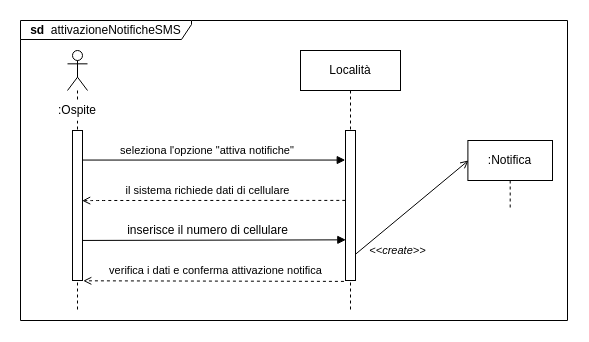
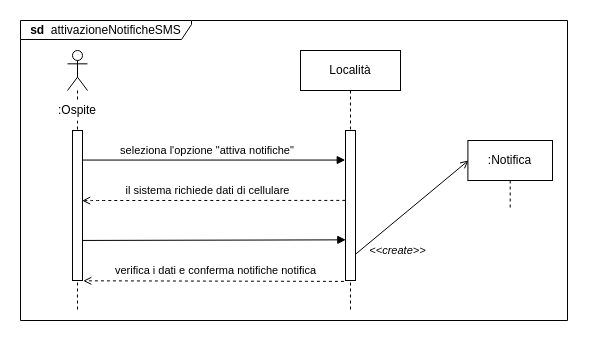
  <mxCell id="0" />
  <mxCell id="1" parent="0" />
  <mxCell id="2" value="" style="endArrow=open;endFill=1;endSize=6;html=1;exitX=1.06;exitY=0.731;exitDx=0;exitDy=0;exitPerimeter=0;startSize=8;entryX=0.007;entryY=0.285;entryDx=0;entryDy=0;entryPerimeter=0;" edge="1" parent="1" target="17"><mxGeometry width="160" relative="1" as="geometry"><mxPoint x="347" y="260.381" as="sourcePoint" /><mxPoint x="462" y="257" as="targetPoint" /></mxGeometry></mxCell>
  <mxCell id="3" value="&lt;b&gt;sd&amp;nbsp; &lt;/b&gt;attivazioneNotificheSMS" style="shape=umlFrame;whiteSpace=wrap;html=1;width=171;height=19;" parent="1" vertex="1"><mxGeometry x="20" y="20" width="547" height="300" as="geometry" /></mxCell>
  <mxCell id="4" value="" style="endArrow=block;html=1;endFill=1;endSize=6;entryX=-0.024;entryY=0.197;entryDx=0;entryDy=0;entryPerimeter=0;startSize=8;" parent="1" source="8" target="7" edge="1"><mxGeometry width="50" height="50" relative="1" as="geometry"><mxPoint x="89" y="137" as="sourcePoint" /><mxPoint x="321" y="160" as="targetPoint" /></mxGeometry></mxCell>
  <mxCell id="5" value="" style="endArrow=open;dashed=1;endFill=0;endSize=6;html=1;exitX=-0.157;exitY=1.006;exitDx=0;exitDy=0;exitPerimeter=0;entryX=1.077;entryY=1.002;entryDx=0;entryDy=0;entryPerimeter=0;startSize=8;" parent="1" source="7" target="9" edge="1"><mxGeometry width="160" relative="1" as="geometry"><mxPoint x="246" y="300" as="sourcePoint" /><mxPoint x="83" y="278" as="targetPoint" /><Array as="points" /></mxGeometry></mxCell>
  <mxCell id="6" value="Località" style="shape=umlLifeline;perimeter=lifelinePerimeter;whiteSpace=wrap;html=1;container=1;collapsible=0;recursiveResize=0;outlineConnect=0;" parent="1" vertex="1"><mxGeometry x="300" y="50" width="100" height="260" as="geometry" /></mxCell>
  <mxCell id="7" value="" style="html=1;points=[];perimeter=orthogonalPerimeter;" parent="6" vertex="1"><mxGeometry x="45" y="80" width="10" height="150" as="geometry" /></mxCell>
  <mxCell id="8" value="" style="shape=umlLifeline;participant=umlActor;perimeter=lifelinePerimeter;whiteSpace=wrap;html=1;container=1;collapsible=0;recursiveResize=0;verticalAlign=top;spacingTop=36;outlineConnect=0;" parent="1" vertex="1"><mxGeometry x="67" y="50" width="20" height="260" as="geometry" /></mxCell>
  <mxCell id="9" value="" style="html=1;points=[];perimeter=orthogonalPerimeter;" parent="8" vertex="1"><mxGeometry x="5" y="80" width="10" height="150" as="geometry" /></mxCell>
- <mxCell id="10" value="&lt;span style=&quot;line-height: 107%&quot;&gt;&lt;font style=&quot;font-size: 11px&quot;&gt;verifica i dati e conferma attivazione notifica&lt;/font&gt;&lt;/span&gt;" style="text;html=1;align=center;verticalAlign=middle;resizable=0;points=[];autosize=1;" parent="1" vertex="1"><mxGeometry x="100" y="260" width="230" height="20" as="geometry" /></mxCell>
+ <mxCell id="10" value="&lt;span style=&quot;line-height: 107%&quot;&gt;&lt;font style=&quot;font-size: 11px&quot;&gt;verifica i dati e conferma notifiche notifica&lt;/font&gt;&lt;/span&gt;" style="text;html=1;align=center;verticalAlign=middle;resizable=0;points=[];autosize=1;" parent="1" vertex="1"><mxGeometry x="100" y="260" width="230" height="20" as="geometry" /></mxCell>
  <mxCell id="11" value=":Ospite" style="text;html=1;strokeColor=none;align=center;verticalAlign=middle;whiteSpace=wrap;rounded=0;fillColor=#ffffff;" parent="1" vertex="1"><mxGeometry x="37" y="100" width="80" height="20" as="geometry" /></mxCell>
  <mxCell id="12" value="&lt;font style=&quot;font-size: 11px&quot;&gt;seleziona l'opzione &quot;attiva notifiche&quot;&lt;/font&gt;" style="text;html=1;strokeColor=none;fillColor=none;align=center;verticalAlign=middle;whiteSpace=wrap;rounded=0;" parent="1" vertex="1"><mxGeometry x="94" y="140" width="226" height="20" as="geometry" /></mxCell>
  <mxCell id="13" value="" style="endArrow=open;dashed=1;endFill=0;endSize=6;html=1;exitX=-0.019;exitY=0.466;exitDx=0;exitDy=0;exitPerimeter=0;entryX=1.077;entryY=1.002;entryDx=0;entryDy=0;entryPerimeter=0;startSize=8;" parent="1" source="7" edge="1"><mxGeometry width="160" relative="1" as="geometry"><mxPoint x="318.33" y="200.66" as="sourcePoint" /><mxPoint x="81.67" y="200.22" as="targetPoint" /><Array as="points"><mxPoint x="95.9" y="200" /></Array></mxGeometry></mxCell>
  <mxCell id="14" value="&lt;font style=&quot;font-size: 11px&quot;&gt;il sistema richiede dati di cellulare&lt;/font&gt;" style="text;html=1;align=center;verticalAlign=middle;resizable=0;points=[];autosize=1;" parent="1" vertex="1"><mxGeometry x="107" y="180" width="200" height="20" as="geometry" /></mxCell>
  <mxCell id="15" value="" style="endArrow=block;html=1;endFill=1;endSize=6;exitX=1.028;exitY=0.733;exitDx=0;exitDy=0;exitPerimeter=0;entryX=0.033;entryY=0.729;entryDx=0;entryDy=0;entryPerimeter=0;startSize=8;" parent="1" source="9" target="7" edge="1"><mxGeometry width="50" height="50" relative="1" as="geometry"><mxPoint x="78" y="240" as="sourcePoint" /><mxPoint x="321" y="239" as="targetPoint" /></mxGeometry></mxCell>
- <mxCell id="16" value="inserisce il numero di cellulare" style="text;html=1;align=center;verticalAlign=middle;resizable=0;points=[];autosize=1;" parent="1" vertex="1"><mxGeometry x="117" y="220" width="180" height="20" as="geometry" /></mxCell>
  <mxCell id="17" value=":Notifica" style="shape=umlLifeline;perimeter=lifelinePerimeter;whiteSpace=wrap;html=1;container=1;collapsible=0;recursiveResize=0;outlineConnect=0;" vertex="1" parent="1"><mxGeometry x="467.4" y="140" width="84.6" height="70" as="geometry" /></mxCell>
  <mxCell id="18" value="&lt;i&gt;&lt;font style=&quot;font-size: 11px&quot;&gt;&amp;lt;&amp;lt;create&amp;gt;&amp;gt;&lt;/font&gt;&lt;/i&gt;" style="text;html=1;align=center;verticalAlign=middle;resizable=0;points=[];autosize=1;" vertex="1" parent="1"><mxGeometry x="362.4" y="240" width="70" height="20" as="geometry" /></mxCell>
